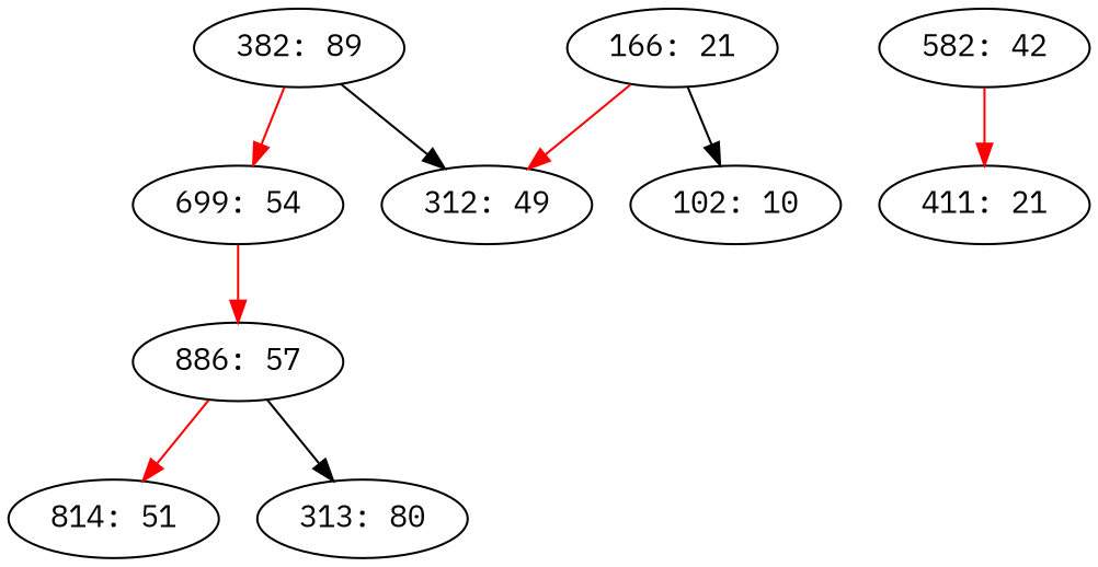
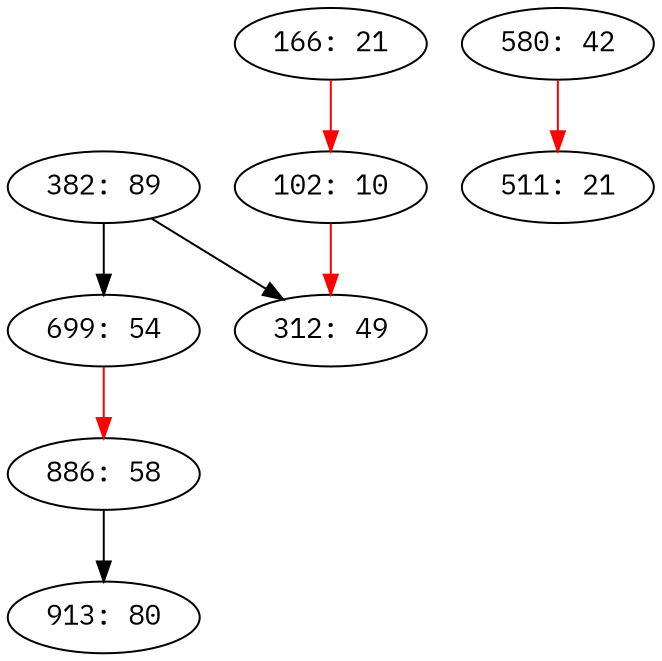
  digraph {
    fontname="IBM Plex Mono"
    node [fontname="IBM Plex Mono"]
    edge [color=red fontname="IBM Plex Mono"]
    "382: 89"
    "699: 54"
    "312: 49"
    "166: 21"
    "102: 10"
-   "886: 57"
-   "580: 42" [label="582: 42"]
-   "411: 21"
-   "814: 51"
-   "913: 80" [label="313: 80"]
-   "382: 89" -> "699: 54"
+   "886: 57" [label="886: 58"]
+   "580: 42"
+   "411: 21" [label="511: 21"]
+   "913: 80"
+   "382: 89" -> "699: 54" [color=black]
    "382: 89" -> "312: 49" [color=""]
    "699: 54" -> "886: 57"
-   "166: 21" -> "312: 49"
-   "166: 21" -> "102: 10" [color=black]
-   "886: 57" -> "814: 51"
+   "102: 10" -> "312: 49"
+   "166: 21" -> "102: 10"
    "886: 57" -> "913: 80" [color=black]
    "580: 42" -> "411: 21"
  }
